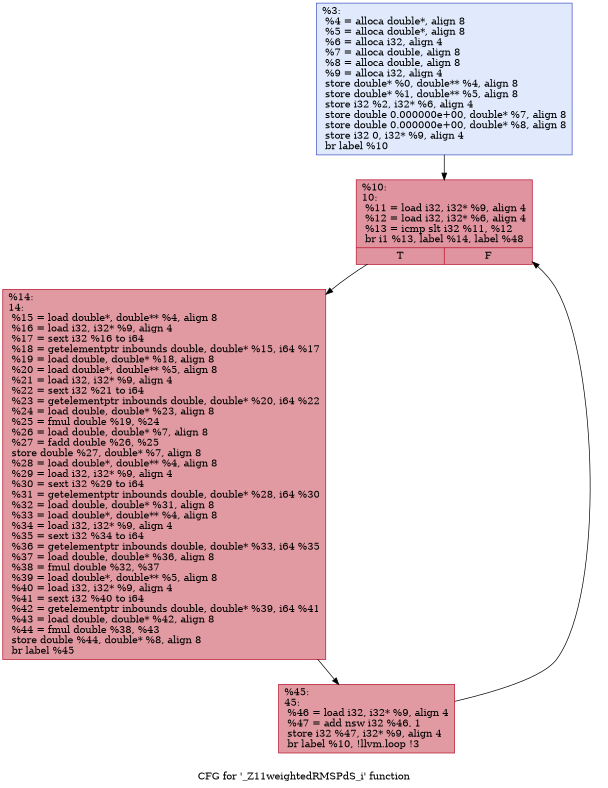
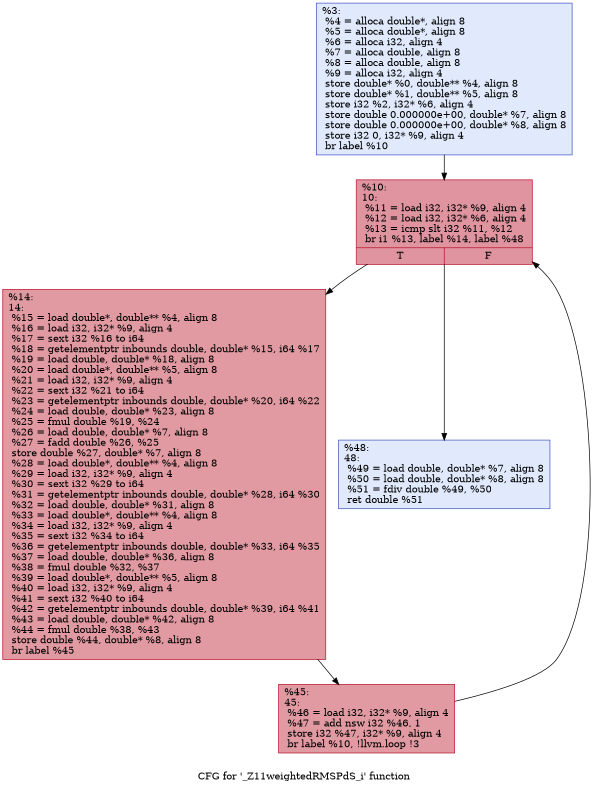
  digraph {
    label="CFG for '_Z11weightedRMSPdS_i' function"
    node [color="#b70d28ff" fillcolor="#b9d0f970" shape=record style=filled]
    n1 [color="#3d50c3ff" label="{%3:\l  %4 = alloca double*, align 8\l  %5 = alloca double*, align 8\l  %6 = alloca i32, align 4\l  %7 = alloca double, align 8\l  %8 = alloca double, align 8\l  %9 = alloca i32, align 4\l  store double* %0, double** %4, align 8\l  store double* %1, double** %5, align 8\l  store i32 %2, i32* %6, align 4\l  store double 0.000000e+00, double* %7, align 8\l  store double 0.000000e+00, double* %8, align 8\l  store i32 0, i32* %9, align 4\l  br label %10\l}"]
    n2 [fillcolor="#b70d2870" label="{%10:\l10:                                               \l  %11 = load i32, i32* %9, align 4\l  %12 = load i32, i32* %6, align 4\l  %13 = icmp slt i32 %11, %12\l  br i1 %13, label %14, label %48\l|{<s0>T|<s1>F}}"]
    n3 [fillcolor="#bb1b2c70" label="{%14:\l14:                                               \l  %15 = load double*, double** %4, align 8\l  %16 = load i32, i32* %9, align 4\l  %17 = sext i32 %16 to i64\l  %18 = getelementptr inbounds double, double* %15, i64 %17\l  %19 = load double, double* %18, align 8\l  %20 = load double*, double** %5, align 8\l  %21 = load i32, i32* %9, align 4\l  %22 = sext i32 %21 to i64\l  %23 = getelementptr inbounds double, double* %20, i64 %22\l  %24 = load double, double* %23, align 8\l  %25 = fmul double %19, %24\l  %26 = load double, double* %7, align 8\l  %27 = fadd double %26, %25\l  store double %27, double* %7, align 8\l  %28 = load double*, double** %4, align 8\l  %29 = load i32, i32* %9, align 4\l  %30 = sext i32 %29 to i64\l  %31 = getelementptr inbounds double, double* %28, i64 %30\l  %32 = load double, double* %31, align 8\l  %33 = load double*, double** %4, align 8\l  %34 = load i32, i32* %9, align 4\l  %35 = sext i32 %34 to i64\l  %36 = getelementptr inbounds double, double* %33, i64 %35\l  %37 = load double, double* %36, align 8\l  %38 = fmul double %32, %37\l  %39 = load double*, double** %5, align 8\l  %40 = load i32, i32* %9, align 4\l  %41 = sext i32 %40 to i64\l  %42 = getelementptr inbounds double, double* %39, i64 %41\l  %43 = load double, double* %42, align 8\l  %44 = fmul double %38, %43\l  store double %44, double* %8, align 8\l  br label %45\l}"]
+   n4 [color="#3d50c3ff" label="{%48:\l48:                                               \l  %49 = load double, double* %7, align 8\l  %50 = load double, double* %8, align 8\l  %51 = fdiv double %49, %50\l  ret double %51\l}"]
    n5 [fillcolor="#bb1b2c70" label="{%45:\l45:                                               \l  %46 = load i32, i32* %9, align 4\l  %47 = add nsw i32 %46, 1\l  store i32 %47, i32* %9, align 4\l  br label %10, !llvm.loop !3\l}"]
    n1 -> n2
    n2 -> n3
+   n2 -> n4
    n3 -> n5
    n5 -> n2
  }
